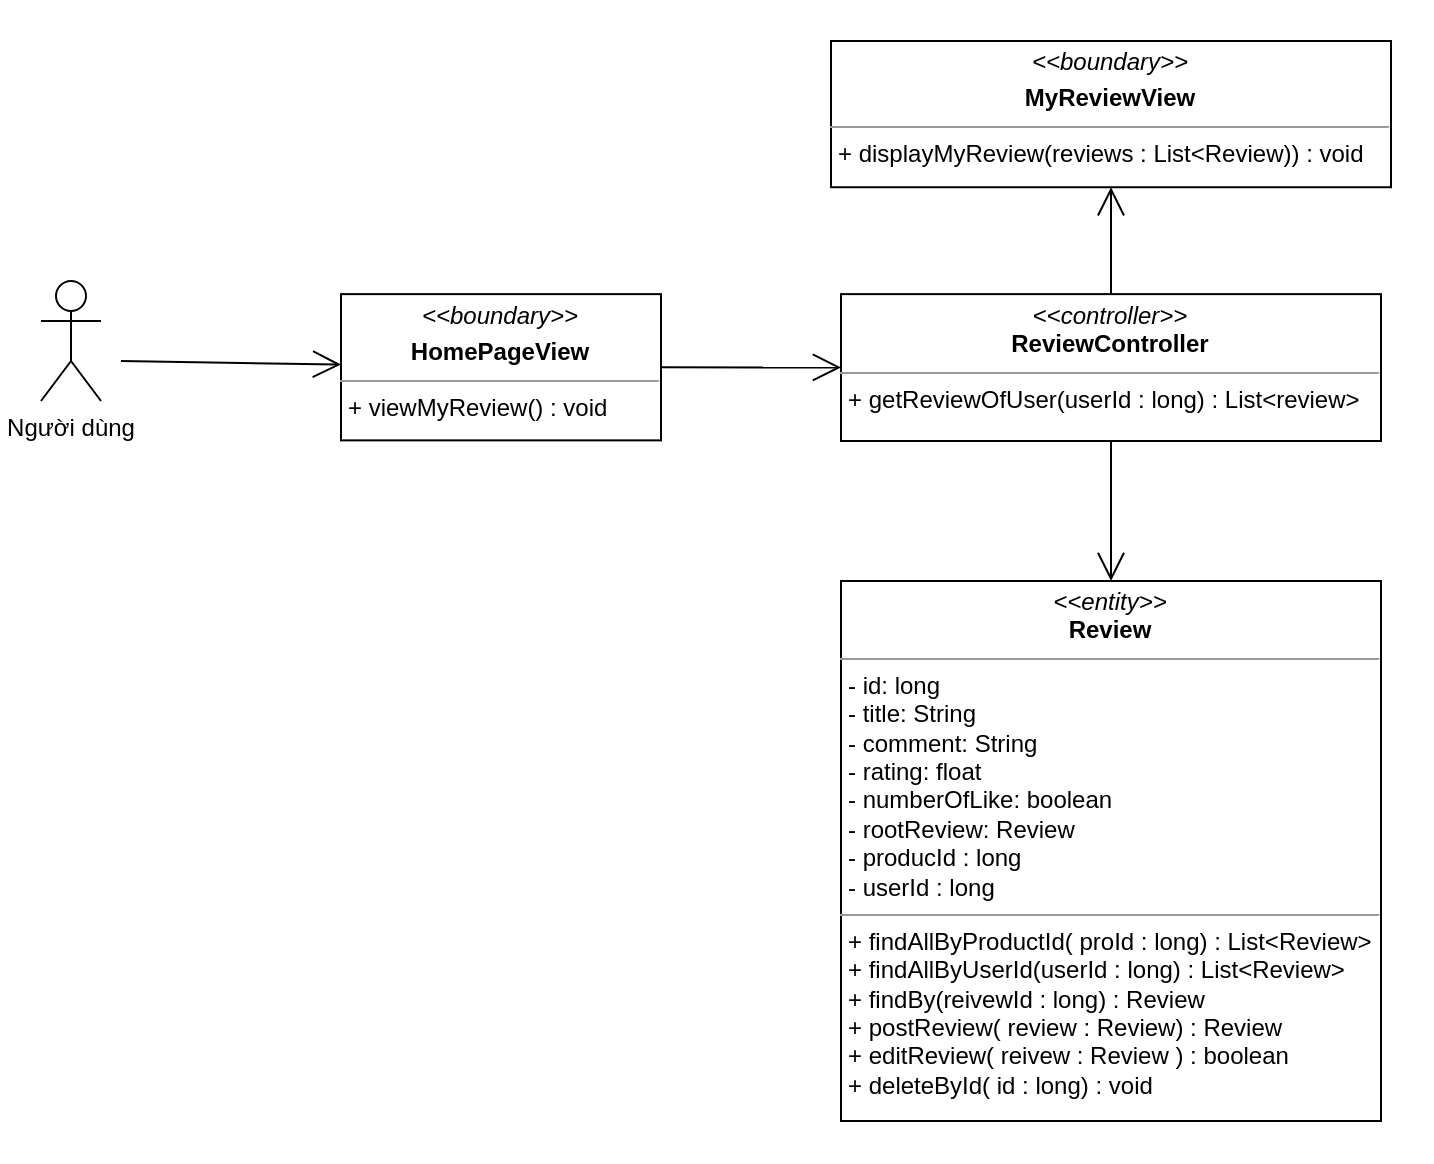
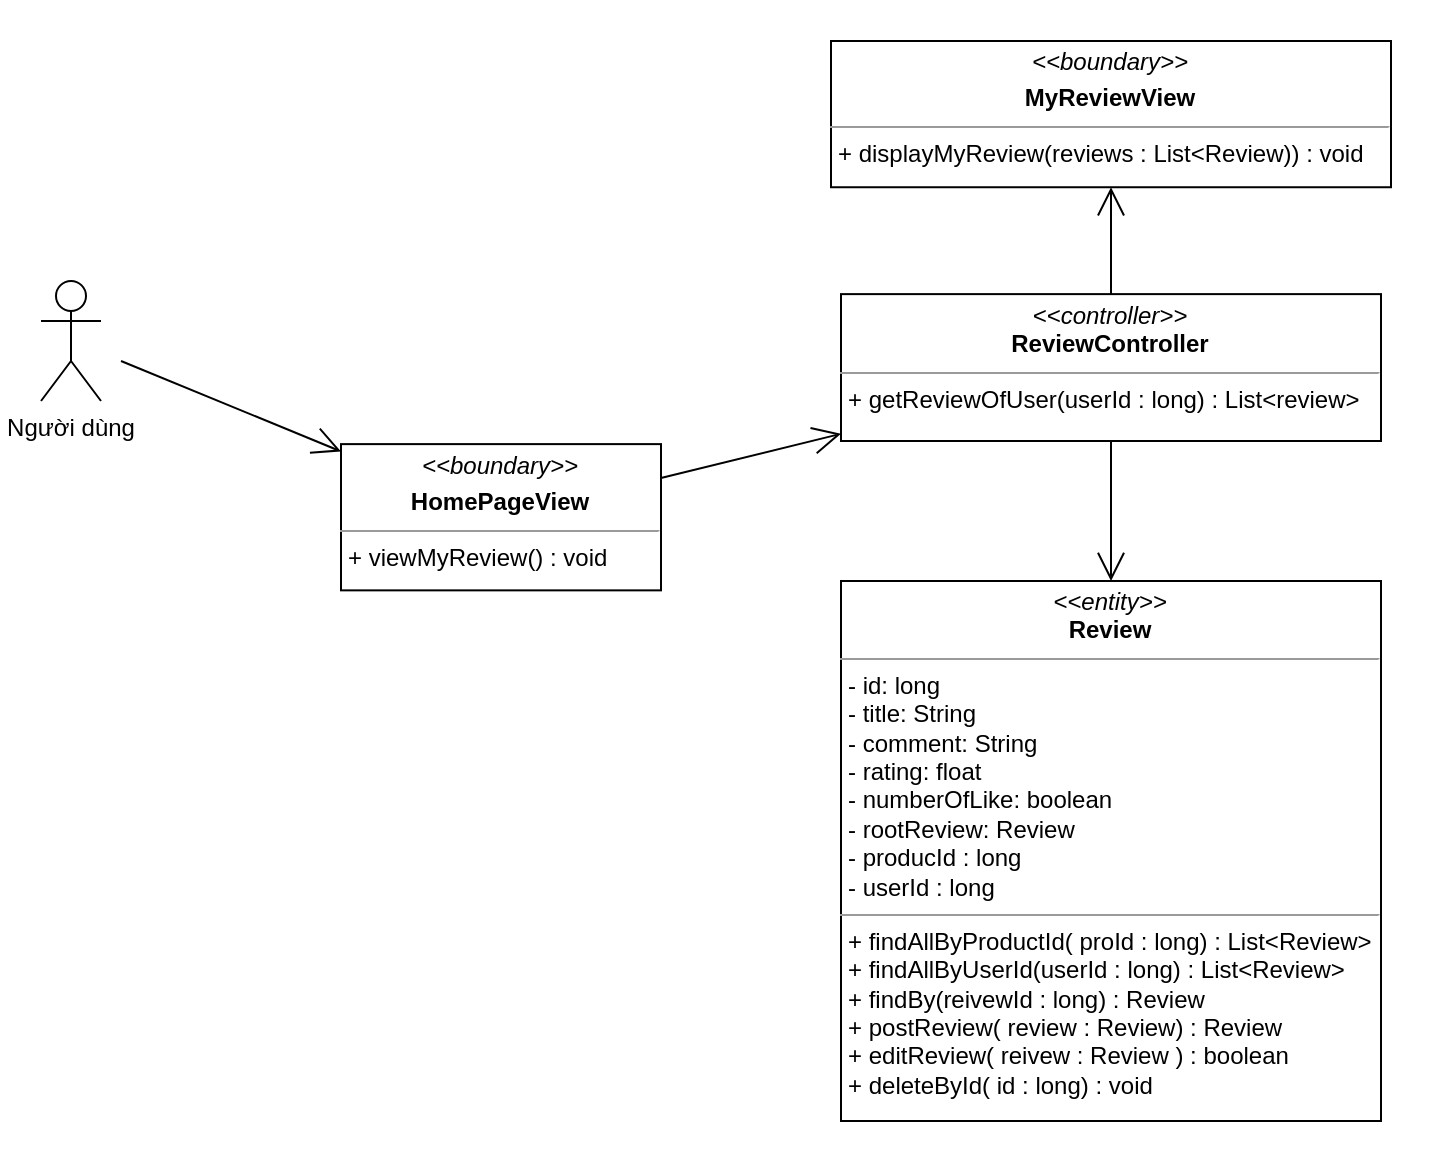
  <mxCell id="0" />
  <mxCell id="1" parent="0" />
  <mxCell id="2" value="&lt;p style=&quot;margin: 0px ; margin-top: 4px ; text-align: center&quot;&gt;&lt;i&gt;&amp;lt;&amp;lt;boundary&amp;gt;&amp;gt;&lt;/i&gt;&lt;/p&gt;&lt;p style=&quot;margin: 0px ; margin-top: 4px ; text-align: center&quot;&gt;&lt;b&gt;MyReviewView&lt;/b&gt;&lt;/p&gt;&lt;hr size=&quot;1&quot;&gt;&lt;p style=&quot;margin: 0px ; margin-left: 4px&quot;&gt;&lt;span&gt;+ displayMyReview(reviews : List&amp;lt;Review)) : void&lt;/span&gt;&lt;br&gt;&lt;/p&gt;" style="verticalAlign=top;align=left;overflow=fill;fontSize=12;fontFamily=Helvetica;html=1;" parent="1" vertex="1"><mxGeometry x="415" y="20" width="280" height="73.12" as="geometry" /></mxCell>
  <mxCell id="3" value="" style="endArrow=open;endFill=1;endSize=12;html=1;" parent="1" source="5" target="2" edge="1"><mxGeometry width="160" relative="1" as="geometry"><mxPoint x="300" y="90" as="sourcePoint" /><mxPoint x="90" y="170" as="targetPoint" /></mxGeometry></mxCell>
  <mxCell id="4" value="&lt;p style=&quot;margin: 0px ; margin-top: 4px ; text-align: center&quot;&gt;&lt;i&gt;&amp;lt;&amp;lt;entity&amp;gt;&amp;gt;&lt;/i&gt;&lt;br&gt;&lt;b&gt;Review&lt;/b&gt;&lt;/p&gt;&lt;hr size=&quot;1&quot;&gt;&lt;p style=&quot;margin: 0px ; margin-left: 4px&quot;&gt;- id: long&lt;/p&gt;&lt;p style=&quot;margin: 0px ; margin-left: 4px&quot;&gt;- title: String&lt;br&gt;- comment: String&lt;/p&gt;&lt;p style=&quot;margin: 0px ; margin-left: 4px&quot;&gt;- rating: float&lt;/p&gt;&lt;p style=&quot;margin: 0px ; margin-left: 4px&quot;&gt;- numberOfLike: boolean&lt;/p&gt;&lt;p style=&quot;margin: 0px ; margin-left: 4px&quot;&gt;- rootReview: Review&lt;/p&gt;&lt;p style=&quot;margin: 0px ; margin-left: 4px&quot;&gt;- producId : long&lt;/p&gt;&lt;p style=&quot;margin: 0px ; margin-left: 4px&quot;&gt;- userId : long&lt;/p&gt;&lt;hr size=&quot;1&quot;&gt;&lt;p style=&quot;margin: 0px 0px 0px 4px&quot;&gt;+ findAllByProductId( proId : long) : List&amp;lt;Review&amp;gt;&lt;/p&gt;&lt;p style=&quot;margin: 0px 0px 0px 4px&quot;&gt;+ findAllByUserId(userId : long) : List&amp;lt;Review&amp;gt;&lt;/p&gt;&lt;p style=&quot;margin: 0px 0px 0px 4px&quot;&gt;+ findBy(reivewId : long) : Review&lt;/p&gt;&lt;p style=&quot;margin: 0px 0px 0px 4px&quot;&gt;+ postReview( review : Review) : Review&lt;/p&gt;&lt;p style=&quot;margin: 0px 0px 0px 4px&quot;&gt;+ editReview( reivew : Review ) : boolean&lt;/p&gt;&lt;p style=&quot;margin: 0px 0px 0px 4px&quot;&gt;+ deleteById( id : long) : void&lt;/p&gt;" style="verticalAlign=top;align=left;overflow=fill;fontSize=12;fontFamily=Helvetica;html=1;" parent="1" vertex="1"><mxGeometry x="420" y="290" width="270" height="270" as="geometry" /></mxCell>
  <mxCell id="5" value="&lt;p style=&quot;margin: 0px ; margin-top: 4px ; text-align: center&quot;&gt;&lt;i&gt;&amp;lt;&amp;lt;controller&amp;gt;&amp;gt;&lt;/i&gt;&lt;br&gt;&lt;b&gt;ReviewController&lt;/b&gt;&lt;/p&gt;&lt;hr size=&quot;1&quot;&gt;&lt;p style=&quot;margin: 0px ; margin-left: 4px&quot;&gt;+ getReviewOfUser(userId : long) : List&amp;lt;review&amp;gt;&lt;/p&gt;" style="verticalAlign=top;align=left;overflow=fill;fontSize=12;fontFamily=Helvetica;html=1;" parent="1" vertex="1"><mxGeometry x="420" y="146.56" width="270" height="73.44" as="geometry" /></mxCell>
  <mxCell id="6" value="" style="endArrow=open;endFill=1;endSize=12;html=1;" parent="1" source="5" target="4" edge="1"><mxGeometry width="160" relative="1" as="geometry"><mxPoint x="260" y="290" as="sourcePoint" /><mxPoint x="420" y="290" as="targetPoint" /></mxGeometry></mxCell>
- <mxCell id="7" value="&lt;p style=&quot;margin: 0px ; margin-top: 4px ; text-align: center&quot;&gt;&lt;i&gt;&amp;lt;&amp;lt;boundary&amp;gt;&amp;gt;&lt;/i&gt;&lt;/p&gt;&lt;p style=&quot;margin: 0px ; margin-top: 4px ; text-align: center&quot;&gt;&lt;b&gt;HomePageView&lt;/b&gt;&lt;/p&gt;&lt;hr size=&quot;1&quot;&gt;&lt;p style=&quot;margin: 0px ; margin-left: 4px&quot;&gt;&lt;span&gt;+ viewMyReview() : void&lt;/span&gt;&lt;br&gt;&lt;/p&gt;" style="verticalAlign=top;align=left;overflow=fill;fontSize=12;fontFamily=Helvetica;html=1;" parent="1" vertex="1"><mxGeometry x="170" y="146.56" width="160" height="73.12" as="geometry" /></mxCell>
+ <mxCell id="7" value="&lt;p style=&quot;margin: 0px ; margin-top: 4px ; text-align: center&quot;&gt;&lt;i&gt;&amp;lt;&amp;lt;boundary&amp;gt;&amp;gt;&lt;/i&gt;&lt;/p&gt;&lt;p style=&quot;margin: 0px ; margin-top: 4px ; text-align: center&quot;&gt;&lt;b&gt;HomePageView&lt;/b&gt;&lt;/p&gt;&lt;hr size=&quot;1&quot;&gt;&lt;p style=&quot;margin: 0px ; margin-left: 4px&quot;&gt;&lt;span&gt;+ viewMyReview() : void&lt;/span&gt;&lt;br&gt;&lt;/p&gt;" style="verticalAlign=top;align=left;overflow=fill;fontSize=12;fontFamily=Helvetica;html=1;" parent="1" vertex="1"><mxGeometry x="170" y="221.56" width="160" height="73.12" as="geometry" /></mxCell>
  <mxCell id="8" value="" style="endArrow=open;endFill=1;endSize=12;html=1;" parent="1" source="7" target="5" edge="1"><mxGeometry width="160" relative="1" as="geometry"><mxPoint x="200" y="260" as="sourcePoint" /><mxPoint x="10" y="100" as="targetPoint" /></mxGeometry></mxCell>
  <mxCell id="9" value="Người dùng" style="shape=umlActor;verticalLabelPosition=bottom;verticalAlign=top;html=1;" parent="1" vertex="1"><mxGeometry x="20" y="140" width="30" height="60" as="geometry" /></mxCell>
  <mxCell id="10" value="" style="endArrow=open;endFill=1;endSize=12;html=1;" parent="1" target="7" edge="1"><mxGeometry width="160" relative="1" as="geometry"><mxPoint x="60" y="180" as="sourcePoint" /><mxPoint x="130" y="190" as="targetPoint" /></mxGeometry></mxCell>
